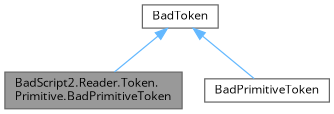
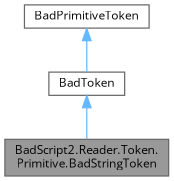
  digraph {
    fontname="Open Sans"
    node [color=gray40 fillcolor=white fontname="Open Sans" fontsize=10 shape=box style=filled]
    edge [color=steelblue1 dir=back fontname="Open Sans" fontsize=10 labelfontname=Helvetica labelfontsize=10 style=solid]
-   n1 [fillcolor=grey60 fontcolor=black height=0.2 label="BadScript2.Reader.Token.\lPrimitive.BadPrimitiveToken" width=0.4]
+   n1 [fillcolor=grey60 fontcolor=black height=0.2 label="BadScript2.Reader.Token.\lPrimitive.BadStringToken" width=0.4]
    n2 [height=0.2 label=BadPrimitiveToken width=0.4]
    n3 [height=0.2 label=BadToken width=0.4]
    n3 -> n1
-   n3 -> n2
+   n2 -> n3
  }
